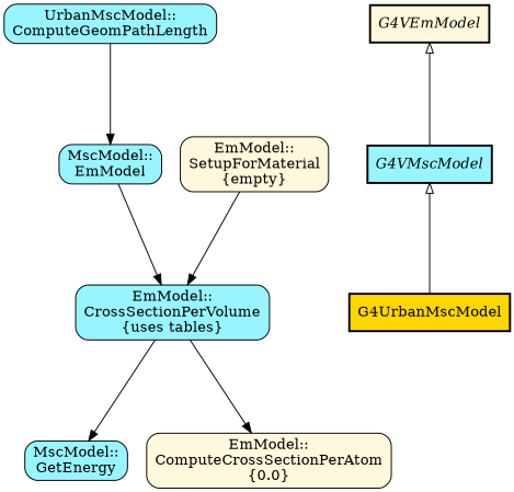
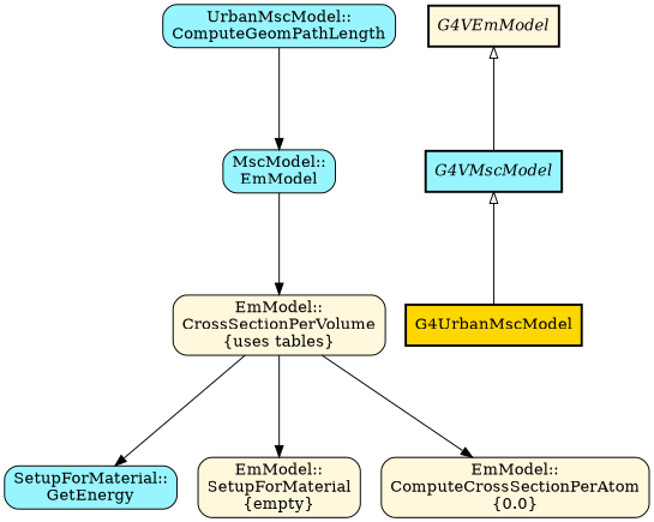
  digraph {
    ranksep=1.25
    node [fillcolor=cadetblue1 shape=box style="filled,rounded"]
    n1 [label="UrbanMscModel::\nComputeGeomPathLength"]
    n2 [label="MscModel::\nEmModel"]
-   n3 [label="MscModel::\nGetEnergy"]
-   n4 [label="EmModel::\nCrossSectionPerVolume\n{uses tables}"]
+   n3 [label="SetupForMaterial::\nGetEnergy"]
+   n4 [fillcolor=cornsilk label="EmModel::\nCrossSectionPerVolume\n{uses tables}"]
    n5 [fillcolor=cornsilk label="EmModel::\nSetupForMaterial\n{empty}"]
    n6 [fillcolor=cornsilk label="EmModel::\nComputeCrossSectionPerAtom\n{0.0}"]
    n7 [fillcolor=cornsilk fontname="times-italic" label=G4VEmModel style="filled,bold"]
    n8 [fontname="times-italic" label=G4VMscModel style="filled,bold"]
    n9 [fillcolor=gold label=G4UrbanMscModel style="filled,bold"]
    n1 -> n2
    n2 -> n4
    n4 -> n3
-   n5 -> n4
+   n4 -> n5
    n4 -> n6
    n7 -> n8 [arrowhead=none arrowtail=empty dir=both]
    n8 -> n9 [arrowhead=none arrowtail=empty dir=both]
  }
